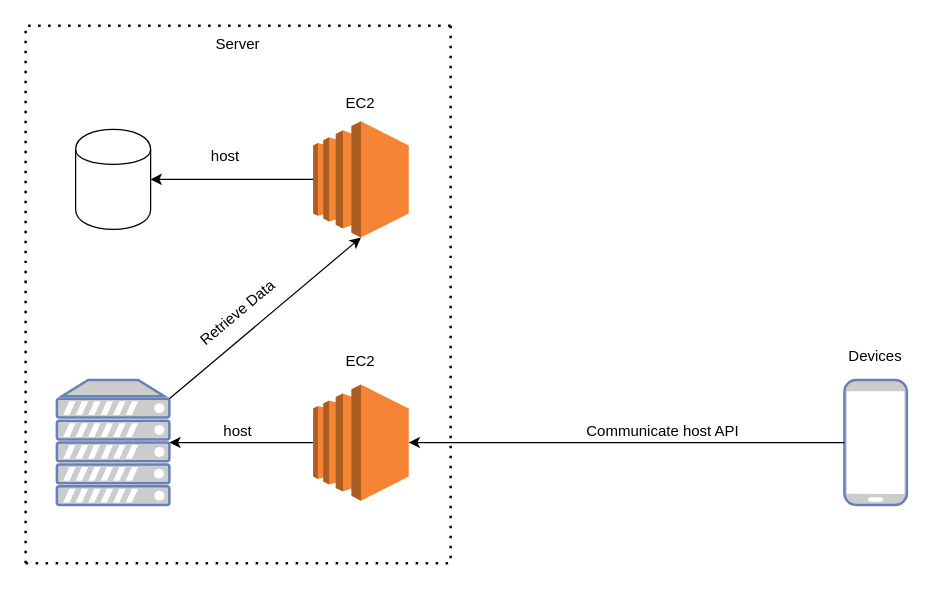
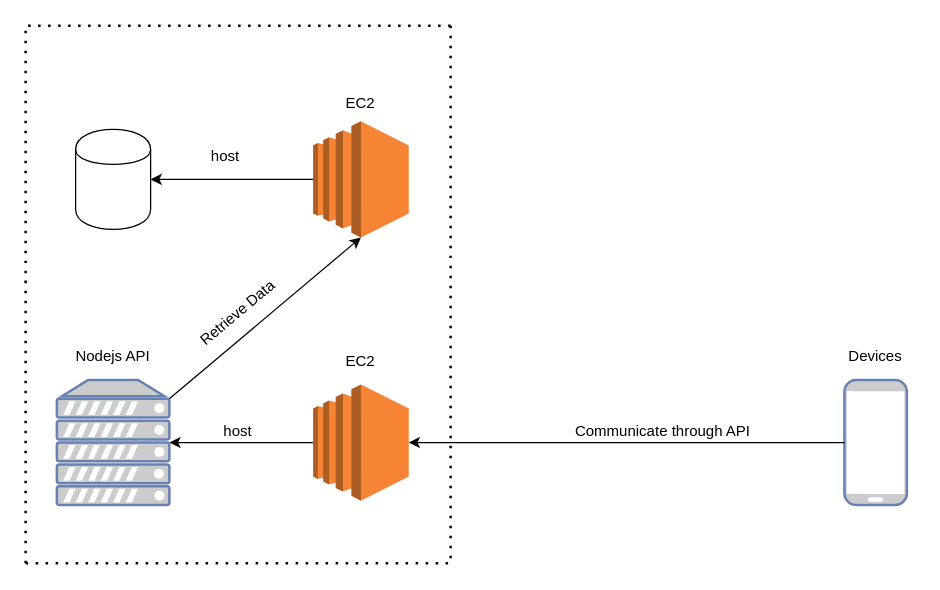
  <mxCell id="0" />
  <mxCell id="1" parent="0" />
  <mxCell id="2" value="" style="outlineConnect=0;dashed=0;verticalLabelPosition=bottom;verticalAlign=top;align=center;html=1;shape=mxgraph.aws3.ec2;fillColor=#F58534;gradientColor=none;" vertex="1" parent="1"><mxGeometry x="250" y="96.5" width="76.5" height="93" as="geometry" /></mxCell>
  <mxCell id="3" value="" style="shape=cylinder;whiteSpace=wrap;html=1;boundedLbl=1;backgroundOutline=1;" vertex="1" parent="1"><mxGeometry x="60" y="103" width="60" height="80" as="geometry" /></mxCell>
  <mxCell id="4" value="" style="endArrow=classic;html=1;rounded=0;exitX=0;exitY=0.5;exitDx=0;exitDy=0;exitPerimeter=0;entryX=1;entryY=0.5;entryDx=0;entryDy=0;" edge="1" parent="1" source="2" target="3"><mxGeometry width="50" height="50" relative="1" as="geometry"><mxPoint x="400" y="310" as="sourcePoint" /><mxPoint x="450" y="260" as="targetPoint" /></mxGeometry></mxCell>
  <mxCell id="5" value="host" style="text;html=1;strokeColor=none;fillColor=none;align=center;verticalAlign=middle;whiteSpace=wrap;rounded=0;" vertex="1" parent="1"><mxGeometry x="150" y="110" width="60" height="30" as="geometry" /></mxCell>
  <mxCell id="6" value="" style="fontColor=#0066CC;verticalAlign=top;verticalLabelPosition=bottom;labelPosition=center;align=center;html=1;outlineConnect=0;fillColor=#CCCCCC;strokeColor=#6881B3;gradientColor=none;gradientDirection=north;strokeWidth=2;shape=mxgraph.networks.server;" vertex="1" parent="1"><mxGeometry x="45" y="303.5" width="90" height="100" as="geometry" /></mxCell>
+ <mxCell id="7" value="Nodejs API" style="text;html=1;strokeColor=none;fillColor=none;align=center;verticalAlign=middle;whiteSpace=wrap;rounded=0;" vertex="1" parent="1"><mxGeometry x="40" y="270" width="100" height="30" as="geometry" /></mxCell>
  <mxCell id="8" value="" style="outlineConnect=0;dashed=0;verticalLabelPosition=bottom;verticalAlign=top;align=center;html=1;shape=mxgraph.aws3.ec2;fillColor=#F58534;gradientColor=none;" vertex="1" parent="1"><mxGeometry x="250" y="307" width="76.5" height="93" as="geometry" /></mxCell>
  <mxCell id="9" value="" style="endArrow=classic;html=1;rounded=0;exitX=0;exitY=0.5;exitDx=0;exitDy=0;exitPerimeter=0;entryX=1;entryY=0.5;entryDx=0;entryDy=0;entryPerimeter=0;" edge="1" parent="1" source="8" target="6"><mxGeometry width="50" height="50" relative="1" as="geometry"><mxPoint x="410" y="360" as="sourcePoint" /><mxPoint x="450" y="250" as="targetPoint" /></mxGeometry></mxCell>
  <mxCell id="10" value="host" style="text;html=1;strokeColor=none;fillColor=none;align=center;verticalAlign=middle;whiteSpace=wrap;rounded=0;" vertex="1" parent="1"><mxGeometry x="160" y="330" width="60" height="30" as="geometry" /></mxCell>
  <mxCell id="11" value="EC2" style="text;html=1;strokeColor=none;fillColor=none;align=center;verticalAlign=middle;whiteSpace=wrap;rounded=0;" vertex="1" parent="1"><mxGeometry x="258.25" y="273.5" width="60" height="30" as="geometry" /></mxCell>
  <mxCell id="12" value="EC2" style="text;html=1;strokeColor=none;fillColor=none;align=center;verticalAlign=middle;whiteSpace=wrap;rounded=0;" vertex="1" parent="1"><mxGeometry x="258.25" y="66.5" width="60" height="30" as="geometry" /></mxCell>
  <mxCell id="13" value="" style="endArrow=classic;html=1;rounded=0;exitX=1;exitY=0.15;exitDx=0;exitDy=0;exitPerimeter=0;entryX=0.5;entryY=1;entryDx=0;entryDy=0;entryPerimeter=0;" edge="1" parent="1" source="6" target="2"><mxGeometry width="50" height="50" relative="1" as="geometry"><mxPoint x="400" y="300" as="sourcePoint" /><mxPoint x="450" y="250" as="targetPoint" /></mxGeometry></mxCell>
  <mxCell id="14" value="Retrieve Data" style="text;html=1;strokeColor=none;fillColor=none;align=center;verticalAlign=middle;whiteSpace=wrap;rounded=0;rotation=-40;" vertex="1" parent="1"><mxGeometry x="140" y="230" width="100" height="40" as="geometry" /></mxCell>
  <mxCell id="15" value="" style="endArrow=none;dashed=1;html=1;dashPattern=1 3;strokeWidth=2;rounded=0;" edge="1" parent="1"><mxGeometry width="50" height="50" relative="1" as="geometry"><mxPoint x="20" y="450" as="sourcePoint" /><mxPoint x="360" y="20" as="targetPoint" /><Array as="points"><mxPoint x="20" y="20" /></Array></mxGeometry></mxCell>
  <mxCell id="16" value="" style="endArrow=none;dashed=1;html=1;dashPattern=1 3;strokeWidth=2;rounded=0;" edge="1" parent="1"><mxGeometry width="50" height="50" relative="1" as="geometry"><mxPoint x="20" y="450" as="sourcePoint" /><mxPoint x="360" y="20" as="targetPoint" /><Array as="points"><mxPoint x="360" y="450" /></Array></mxGeometry></mxCell>
- <mxCell id="17" value="Server" style="text;html=1;strokeColor=none;fillColor=none;align=center;verticalAlign=middle;whiteSpace=wrap;rounded=0;" vertex="1" parent="1"><mxGeometry x="160" y="20" width="60" height="30" as="geometry" /></mxCell>
  <mxCell id="18" value="" style="fontColor=#0066CC;verticalAlign=top;verticalLabelPosition=bottom;labelPosition=center;align=center;html=1;outlineConnect=0;fillColor=#CCCCCC;strokeColor=#6881B3;gradientColor=none;gradientDirection=north;strokeWidth=2;shape=mxgraph.networks.mobile;" vertex="1" parent="1"><mxGeometry x="675" y="303.5" width="50" height="100" as="geometry" /></mxCell>
  <mxCell id="19" value="Devices" style="text;html=1;strokeColor=none;fillColor=none;align=center;verticalAlign=middle;whiteSpace=wrap;rounded=0;" vertex="1" parent="1"><mxGeometry x="670" y="270" width="60" height="30" as="geometry" /></mxCell>
  <mxCell id="20" value="" style="endArrow=classic;html=1;rounded=0;exitX=0;exitY=0.5;exitDx=0;exitDy=0;exitPerimeter=0;entryX=1;entryY=0.5;entryDx=0;entryDy=0;entryPerimeter=0;" edge="1" parent="1" source="18" target="8"><mxGeometry width="50" height="50" relative="1" as="geometry"><mxPoint x="470" y="310" as="sourcePoint" /><mxPoint x="420" y="260" as="targetPoint" /></mxGeometry></mxCell>
- <mxCell id="21" value="Communicate host API" style="text;html=1;strokeColor=none;fillColor=none;align=center;verticalAlign=middle;whiteSpace=wrap;rounded=0;" vertex="1" parent="1"><mxGeometry x="450" y="330" width="160" height="30" as="geometry" /></mxCell>
+ <mxCell id="21" value="Communicate through API" style="text;html=1;strokeColor=none;fillColor=none;align=center;verticalAlign=middle;whiteSpace=wrap;rounded=0;" vertex="1" parent="1"><mxGeometry x="450" y="330" width="160" height="30" as="geometry" /></mxCell>
